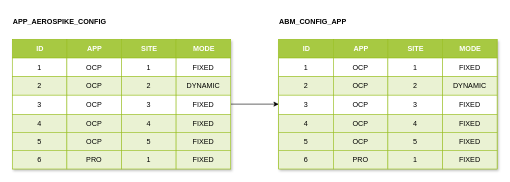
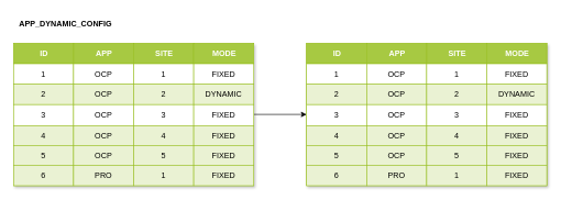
  <mxCell id="0" />
  <mxCell id="1" parent="0" />
  <mxCell id="2" value="" style="edgeStyle=orthogonalEdgeStyle;rounded=0;orthogonalLoop=1;jettySize=auto;html=1;" edge="1" parent="1" source="3" target="39"><mxGeometry relative="1" as="geometry" /></mxCell>
  <mxCell id="3" value="4" style="childLayout=tableLayout;recursiveResize=0;strokeColor=#98bf21;fillColor=#A7C942;shadow=1;" vertex="1" parent="1"><mxGeometry x="20" y="65" width="364" height="215.75" as="geometry" /></mxCell>
  <mxCell id="4" style="shape=tableRow;horizontal=0;startSize=0;swimlaneHead=0;swimlaneBody=0;top=0;left=0;bottom=0;right=0;dropTarget=0;collapsible=0;recursiveResize=0;expand=0;fontStyle=0;strokeColor=inherit;fillColor=#ffffff;" vertex="1" parent="3"><mxGeometry width="364" height="31" as="geometry" /></mxCell>
  <mxCell id="5" value="ID" style="connectable=0;recursiveResize=0;strokeColor=inherit;fillColor=#A7C942;align=center;fontStyle=1;fontColor=#FFFFFF;html=1;" vertex="1" parent="4"><mxGeometry width="91" height="31" as="geometry"><mxRectangle width="91" height="31" as="alternateBounds" /></mxGeometry></mxCell>
  <mxCell id="6" value="APP" style="connectable=0;recursiveResize=0;strokeColor=inherit;fillColor=#A7C942;align=center;fontStyle=1;fontColor=#FFFFFF;html=1;" vertex="1" parent="4"><mxGeometry x="91" width="91" height="31" as="geometry"><mxRectangle width="91" height="31" as="alternateBounds" /></mxGeometry></mxCell>
  <mxCell id="7" value="SITE" style="connectable=0;recursiveResize=0;strokeColor=inherit;fillColor=#A7C942;align=center;fontStyle=1;fontColor=#FFFFFF;html=1;" vertex="1" parent="4"><mxGeometry x="182" width="91" height="31" as="geometry"><mxRectangle width="91" height="31" as="alternateBounds" /></mxGeometry></mxCell>
  <mxCell id="8" value="MODE" style="connectable=0;recursiveResize=0;strokeColor=inherit;fillColor=#A7C942;align=center;fontStyle=1;fontColor=#FFFFFF;html=1;" vertex="1" parent="4"><mxGeometry x="273" width="91" height="31" as="geometry"><mxRectangle width="91" height="31" as="alternateBounds" /></mxGeometry></mxCell>
  <mxCell id="9" value="" style="shape=tableRow;horizontal=0;startSize=0;swimlaneHead=0;swimlaneBody=0;top=0;left=0;bottom=0;right=0;dropTarget=0;collapsible=0;recursiveResize=0;expand=0;fontStyle=0;strokeColor=inherit;fillColor=#ffffff;" vertex="1" parent="3"><mxGeometry y="31" width="364" height="31" as="geometry" /></mxCell>
  <mxCell id="10" value="1" style="connectable=0;recursiveResize=0;strokeColor=inherit;fillColor=inherit;align=center;whiteSpace=wrap;html=1;" vertex="1" parent="9"><mxGeometry width="91" height="31" as="geometry"><mxRectangle width="91" height="31" as="alternateBounds" /></mxGeometry></mxCell>
  <mxCell id="11" value="OCP" style="connectable=0;recursiveResize=0;strokeColor=inherit;fillColor=inherit;align=center;whiteSpace=wrap;html=1;" vertex="1" parent="9"><mxGeometry x="91" width="91" height="31" as="geometry"><mxRectangle width="91" height="31" as="alternateBounds" /></mxGeometry></mxCell>
  <mxCell id="12" value="1" style="connectable=0;recursiveResize=0;strokeColor=inherit;fillColor=inherit;align=center;whiteSpace=wrap;html=1;" vertex="1" parent="9"><mxGeometry x="182" width="91" height="31" as="geometry"><mxRectangle width="91" height="31" as="alternateBounds" /></mxGeometry></mxCell>
  <mxCell id="13" value="FIXED" style="connectable=0;recursiveResize=0;strokeColor=inherit;fillColor=inherit;align=center;whiteSpace=wrap;html=1;" vertex="1" parent="9"><mxGeometry x="273" width="91" height="31" as="geometry"><mxRectangle width="91" height="31" as="alternateBounds" /></mxGeometry></mxCell>
  <mxCell id="14" value="" style="shape=tableRow;horizontal=0;startSize=0;swimlaneHead=0;swimlaneBody=0;top=0;left=0;bottom=0;right=0;dropTarget=0;collapsible=0;recursiveResize=0;expand=0;fontStyle=1;strokeColor=inherit;fillColor=#EAF2D3;" vertex="1" parent="3"><mxGeometry y="62" width="364" height="31" as="geometry" /></mxCell>
  <mxCell id="15" value="2" style="connectable=0;recursiveResize=0;strokeColor=inherit;fillColor=inherit;whiteSpace=wrap;html=1;" vertex="1" parent="14"><mxGeometry width="91" height="31" as="geometry"><mxRectangle width="91" height="31" as="alternateBounds" /></mxGeometry></mxCell>
  <mxCell id="16" value="OCP" style="connectable=0;recursiveResize=0;strokeColor=inherit;fillColor=inherit;whiteSpace=wrap;html=1;" vertex="1" parent="14"><mxGeometry x="91" width="91" height="31" as="geometry"><mxRectangle width="91" height="31" as="alternateBounds" /></mxGeometry></mxCell>
  <mxCell id="17" value="2" style="connectable=0;recursiveResize=0;strokeColor=inherit;fillColor=inherit;whiteSpace=wrap;html=1;" vertex="1" parent="14"><mxGeometry x="182" width="91" height="31" as="geometry"><mxRectangle width="91" height="31" as="alternateBounds" /></mxGeometry></mxCell>
  <mxCell id="18" value="DYNAMIC" style="connectable=0;recursiveResize=0;strokeColor=inherit;fillColor=inherit;whiteSpace=wrap;html=1;" vertex="1" parent="14"><mxGeometry x="273" width="91" height="31" as="geometry"><mxRectangle width="91" height="31" as="alternateBounds" /></mxGeometry></mxCell>
  <mxCell id="19" value="" style="shape=tableRow;horizontal=0;startSize=0;swimlaneHead=0;swimlaneBody=0;top=0;left=0;bottom=0;right=0;dropTarget=0;collapsible=0;recursiveResize=0;expand=0;fontStyle=0;strokeColor=inherit;fillColor=#ffffff;" vertex="1" parent="3"><mxGeometry y="93" width="364" height="32" as="geometry" /></mxCell>
  <mxCell id="20" value="3" style="connectable=0;recursiveResize=0;strokeColor=inherit;fillColor=inherit;fontStyle=0;align=center;whiteSpace=wrap;html=1;" vertex="1" parent="19"><mxGeometry width="91" height="32" as="geometry"><mxRectangle width="91" height="32" as="alternateBounds" /></mxGeometry></mxCell>
  <mxCell id="21" value="OCP" style="connectable=0;recursiveResize=0;strokeColor=inherit;fillColor=inherit;fontStyle=0;align=center;whiteSpace=wrap;html=1;" vertex="1" parent="19"><mxGeometry x="91" width="91" height="32" as="geometry"><mxRectangle width="91" height="32" as="alternateBounds" /></mxGeometry></mxCell>
  <mxCell id="22" value="3" style="connectable=0;recursiveResize=0;strokeColor=inherit;fillColor=inherit;fontStyle=0;align=center;whiteSpace=wrap;html=1;" vertex="1" parent="19"><mxGeometry x="182" width="91" height="32" as="geometry"><mxRectangle width="91" height="32" as="alternateBounds" /></mxGeometry></mxCell>
  <mxCell id="23" value="FIXED" style="connectable=0;recursiveResize=0;strokeColor=inherit;fillColor=inherit;fontStyle=0;align=center;whiteSpace=wrap;html=1;" vertex="1" parent="19"><mxGeometry x="273" width="91" height="32" as="geometry"><mxRectangle width="91" height="32" as="alternateBounds" /></mxGeometry></mxCell>
  <mxCell id="24" value="" style="shape=tableRow;horizontal=0;startSize=0;swimlaneHead=0;swimlaneBody=0;top=0;left=0;bottom=0;right=0;dropTarget=0;collapsible=0;recursiveResize=0;expand=0;fontStyle=1;strokeColor=inherit;fillColor=#EAF2D3;" vertex="1" parent="3"><mxGeometry y="125" width="364" height="30" as="geometry" /></mxCell>
  <mxCell id="25" value="4" style="connectable=0;recursiveResize=0;strokeColor=inherit;fillColor=inherit;whiteSpace=wrap;html=1;" vertex="1" parent="24"><mxGeometry width="91" height="30" as="geometry"><mxRectangle width="91" height="30" as="alternateBounds" /></mxGeometry></mxCell>
  <mxCell id="26" value="OCP" style="connectable=0;recursiveResize=0;strokeColor=inherit;fillColor=inherit;whiteSpace=wrap;html=1;" vertex="1" parent="24"><mxGeometry x="91" width="91" height="30" as="geometry"><mxRectangle width="91" height="30" as="alternateBounds" /></mxGeometry></mxCell>
  <mxCell id="27" value="4" style="connectable=0;recursiveResize=0;strokeColor=inherit;fillColor=inherit;whiteSpace=wrap;html=1;" vertex="1" parent="24"><mxGeometry x="182" width="91" height="30" as="geometry"><mxRectangle width="91" height="30" as="alternateBounds" /></mxGeometry></mxCell>
  <mxCell id="28" value="FIXED" style="connectable=0;recursiveResize=0;strokeColor=inherit;fillColor=inherit;whiteSpace=wrap;html=1;" vertex="1" parent="24"><mxGeometry x="273" width="91" height="30" as="geometry"><mxRectangle width="91" height="30" as="alternateBounds" /></mxGeometry></mxCell>
  <mxCell id="29" value="" style="shape=tableRow;horizontal=0;startSize=0;swimlaneHead=0;swimlaneBody=0;top=0;left=0;bottom=0;right=0;dropTarget=0;collapsible=0;recursiveResize=0;expand=0;fontStyle=1;strokeColor=inherit;fillColor=#EAF2D3;" vertex="1" parent="3"><mxGeometry y="155" width="364" height="30" as="geometry" /></mxCell>
  <mxCell id="30" value="5" style="connectable=0;recursiveResize=0;strokeColor=inherit;fillColor=inherit;whiteSpace=wrap;html=1;" vertex="1" parent="29"><mxGeometry width="91" height="30" as="geometry"><mxRectangle width="91" height="30" as="alternateBounds" /></mxGeometry></mxCell>
  <mxCell id="31" value="OCP" style="connectable=0;recursiveResize=0;strokeColor=inherit;fillColor=inherit;whiteSpace=wrap;html=1;" vertex="1" parent="29"><mxGeometry x="91" width="91" height="30" as="geometry"><mxRectangle width="91" height="30" as="alternateBounds" /></mxGeometry></mxCell>
  <mxCell id="32" value="5" style="connectable=0;recursiveResize=0;strokeColor=inherit;fillColor=inherit;whiteSpace=wrap;html=1;" vertex="1" parent="29"><mxGeometry x="182" width="91" height="30" as="geometry"><mxRectangle width="91" height="30" as="alternateBounds" /></mxGeometry></mxCell>
  <mxCell id="33" value="FIXED" style="connectable=0;recursiveResize=0;strokeColor=inherit;fillColor=inherit;whiteSpace=wrap;html=1;" vertex="1" parent="29"><mxGeometry x="273" width="91" height="30" as="geometry"><mxRectangle width="91" height="30" as="alternateBounds" /></mxGeometry></mxCell>
  <mxCell id="34" value="" style="shape=tableRow;horizontal=0;startSize=0;swimlaneHead=0;swimlaneBody=0;top=0;left=0;bottom=0;right=0;dropTarget=0;collapsible=0;recursiveResize=0;expand=0;fontStyle=1;strokeColor=inherit;fillColor=#EAF2D3;" vertex="1" parent="3"><mxGeometry y="185" width="364" height="31" as="geometry" /></mxCell>
  <mxCell id="35" value="6" style="connectable=0;recursiveResize=0;strokeColor=inherit;fillColor=inherit;whiteSpace=wrap;html=1;" vertex="1" parent="34"><mxGeometry width="91" height="31" as="geometry"><mxRectangle width="91" height="31" as="alternateBounds" /></mxGeometry></mxCell>
  <mxCell id="36" value="PRO" style="connectable=0;recursiveResize=0;strokeColor=inherit;fillColor=inherit;whiteSpace=wrap;html=1;" vertex="1" parent="34"><mxGeometry x="91" width="91" height="31" as="geometry"><mxRectangle width="91" height="31" as="alternateBounds" /></mxGeometry></mxCell>
  <mxCell id="37" value="1" style="connectable=0;recursiveResize=0;strokeColor=inherit;fillColor=inherit;whiteSpace=wrap;html=1;" vertex="1" parent="34"><mxGeometry x="182" width="91" height="31" as="geometry"><mxRectangle width="91" height="31" as="alternateBounds" /></mxGeometry></mxCell>
  <mxCell id="38" value="FIXED" style="connectable=0;recursiveResize=0;strokeColor=inherit;fillColor=inherit;whiteSpace=wrap;html=1;" vertex="1" parent="34"><mxGeometry x="273" width="91" height="31" as="geometry"><mxRectangle width="91" height="31" as="alternateBounds" /></mxGeometry></mxCell>
  <mxCell id="39" value="4" style="childLayout=tableLayout;recursiveResize=0;strokeColor=#98bf21;fillColor=#A7C942;shadow=1;" vertex="1" parent="1"><mxGeometry x="464" y="65" width="364" height="215.75" as="geometry" /></mxCell>
  <mxCell id="40" style="shape=tableRow;horizontal=0;startSize=0;swimlaneHead=0;swimlaneBody=0;top=0;left=0;bottom=0;right=0;dropTarget=0;collapsible=0;recursiveResize=0;expand=0;fontStyle=0;strokeColor=inherit;fillColor=#ffffff;" vertex="1" parent="39"><mxGeometry width="364" height="31" as="geometry" /></mxCell>
  <mxCell id="41" value="ID" style="connectable=0;recursiveResize=0;strokeColor=inherit;fillColor=#A7C942;align=center;fontStyle=1;fontColor=#FFFFFF;html=1;" vertex="1" parent="40"><mxGeometry width="91" height="31" as="geometry"><mxRectangle width="91" height="31" as="alternateBounds" /></mxGeometry></mxCell>
  <mxCell id="42" value="APP" style="connectable=0;recursiveResize=0;strokeColor=inherit;fillColor=#A7C942;align=center;fontStyle=1;fontColor=#FFFFFF;html=1;" vertex="1" parent="40"><mxGeometry x="91" width="91" height="31" as="geometry"><mxRectangle width="91" height="31" as="alternateBounds" /></mxGeometry></mxCell>
  <mxCell id="43" value="SITE" style="connectable=0;recursiveResize=0;strokeColor=inherit;fillColor=#A7C942;align=center;fontStyle=1;fontColor=#FFFFFF;html=1;" vertex="1" parent="40"><mxGeometry x="182" width="91" height="31" as="geometry"><mxRectangle width="91" height="31" as="alternateBounds" /></mxGeometry></mxCell>
  <mxCell id="44" value="MODE" style="connectable=0;recursiveResize=0;strokeColor=inherit;fillColor=#A7C942;align=center;fontStyle=1;fontColor=#FFFFFF;html=1;" vertex="1" parent="40"><mxGeometry x="273" width="91" height="31" as="geometry"><mxRectangle width="91" height="31" as="alternateBounds" /></mxGeometry></mxCell>
  <mxCell id="45" value="" style="shape=tableRow;horizontal=0;startSize=0;swimlaneHead=0;swimlaneBody=0;top=0;left=0;bottom=0;right=0;dropTarget=0;collapsible=0;recursiveResize=0;expand=0;fontStyle=0;strokeColor=inherit;fillColor=#ffffff;" vertex="1" parent="39"><mxGeometry y="31" width="364" height="31" as="geometry" /></mxCell>
  <mxCell id="46" value="1" style="connectable=0;recursiveResize=0;strokeColor=inherit;fillColor=inherit;align=center;whiteSpace=wrap;html=1;" vertex="1" parent="45"><mxGeometry width="91" height="31" as="geometry"><mxRectangle width="91" height="31" as="alternateBounds" /></mxGeometry></mxCell>
  <mxCell id="47" value="OCP" style="connectable=0;recursiveResize=0;strokeColor=inherit;fillColor=inherit;align=center;whiteSpace=wrap;html=1;" vertex="1" parent="45"><mxGeometry x="91" width="91" height="31" as="geometry"><mxRectangle width="91" height="31" as="alternateBounds" /></mxGeometry></mxCell>
  <mxCell id="48" value="1" style="connectable=0;recursiveResize=0;strokeColor=inherit;fillColor=inherit;align=center;whiteSpace=wrap;html=1;" vertex="1" parent="45"><mxGeometry x="182" width="91" height="31" as="geometry"><mxRectangle width="91" height="31" as="alternateBounds" /></mxGeometry></mxCell>
  <mxCell id="49" value="FIXED" style="connectable=0;recursiveResize=0;strokeColor=inherit;fillColor=inherit;align=center;whiteSpace=wrap;html=1;" vertex="1" parent="45"><mxGeometry x="273" width="91" height="31" as="geometry"><mxRectangle width="91" height="31" as="alternateBounds" /></mxGeometry></mxCell>
  <mxCell id="50" value="" style="shape=tableRow;horizontal=0;startSize=0;swimlaneHead=0;swimlaneBody=0;top=0;left=0;bottom=0;right=0;dropTarget=0;collapsible=0;recursiveResize=0;expand=0;fontStyle=1;strokeColor=inherit;fillColor=#EAF2D3;" vertex="1" parent="39"><mxGeometry y="62" width="364" height="31" as="geometry" /></mxCell>
  <mxCell id="51" value="2" style="connectable=0;recursiveResize=0;strokeColor=inherit;fillColor=inherit;whiteSpace=wrap;html=1;" vertex="1" parent="50"><mxGeometry width="91" height="31" as="geometry"><mxRectangle width="91" height="31" as="alternateBounds" /></mxGeometry></mxCell>
  <mxCell id="52" value="OCP" style="connectable=0;recursiveResize=0;strokeColor=inherit;fillColor=inherit;whiteSpace=wrap;html=1;" vertex="1" parent="50"><mxGeometry x="91" width="91" height="31" as="geometry"><mxRectangle width="91" height="31" as="alternateBounds" /></mxGeometry></mxCell>
  <mxCell id="53" value="2" style="connectable=0;recursiveResize=0;strokeColor=inherit;fillColor=inherit;whiteSpace=wrap;html=1;" vertex="1" parent="50"><mxGeometry x="182" width="91" height="31" as="geometry"><mxRectangle width="91" height="31" as="alternateBounds" /></mxGeometry></mxCell>
  <mxCell id="54" value="DYNAMIC" style="connectable=0;recursiveResize=0;strokeColor=inherit;fillColor=inherit;whiteSpace=wrap;html=1;" vertex="1" parent="50"><mxGeometry x="273" width="91" height="31" as="geometry"><mxRectangle width="91" height="31" as="alternateBounds" /></mxGeometry></mxCell>
  <mxCell id="55" value="" style="shape=tableRow;horizontal=0;startSize=0;swimlaneHead=0;swimlaneBody=0;top=0;left=0;bottom=0;right=0;dropTarget=0;collapsible=0;recursiveResize=0;expand=0;fontStyle=0;strokeColor=inherit;fillColor=#ffffff;" vertex="1" parent="39"><mxGeometry y="93" width="364" height="32" as="geometry" /></mxCell>
  <mxCell id="56" value="3" style="connectable=0;recursiveResize=0;strokeColor=inherit;fillColor=inherit;fontStyle=0;align=center;whiteSpace=wrap;html=1;" vertex="1" parent="55"><mxGeometry width="91" height="32" as="geometry"><mxRectangle width="91" height="32" as="alternateBounds" /></mxGeometry></mxCell>
  <mxCell id="57" value="OCP" style="connectable=0;recursiveResize=0;strokeColor=inherit;fillColor=inherit;fontStyle=0;align=center;whiteSpace=wrap;html=1;" vertex="1" parent="55"><mxGeometry x="91" width="91" height="32" as="geometry"><mxRectangle width="91" height="32" as="alternateBounds" /></mxGeometry></mxCell>
  <mxCell id="58" value="3" style="connectable=0;recursiveResize=0;strokeColor=inherit;fillColor=inherit;fontStyle=0;align=center;whiteSpace=wrap;html=1;" vertex="1" parent="55"><mxGeometry x="182" width="91" height="32" as="geometry"><mxRectangle width="91" height="32" as="alternateBounds" /></mxGeometry></mxCell>
  <mxCell id="59" value="FIXED" style="connectable=0;recursiveResize=0;strokeColor=inherit;fillColor=inherit;fontStyle=0;align=center;whiteSpace=wrap;html=1;" vertex="1" parent="55"><mxGeometry x="273" width="91" height="32" as="geometry"><mxRectangle width="91" height="32" as="alternateBounds" /></mxGeometry></mxCell>
  <mxCell id="60" value="" style="shape=tableRow;horizontal=0;startSize=0;swimlaneHead=0;swimlaneBody=0;top=0;left=0;bottom=0;right=0;dropTarget=0;collapsible=0;recursiveResize=0;expand=0;fontStyle=1;strokeColor=inherit;fillColor=#EAF2D3;" vertex="1" parent="39"><mxGeometry y="125" width="364" height="30" as="geometry" /></mxCell>
  <mxCell id="61" value="4" style="connectable=0;recursiveResize=0;strokeColor=inherit;fillColor=inherit;whiteSpace=wrap;html=1;" vertex="1" parent="60"><mxGeometry width="91" height="30" as="geometry"><mxRectangle width="91" height="30" as="alternateBounds" /></mxGeometry></mxCell>
  <mxCell id="62" value="OCP" style="connectable=0;recursiveResize=0;strokeColor=inherit;fillColor=inherit;whiteSpace=wrap;html=1;" vertex="1" parent="60"><mxGeometry x="91" width="91" height="30" as="geometry"><mxRectangle width="91" height="30" as="alternateBounds" /></mxGeometry></mxCell>
  <mxCell id="63" value="4" style="connectable=0;recursiveResize=0;strokeColor=inherit;fillColor=inherit;whiteSpace=wrap;html=1;" vertex="1" parent="60"><mxGeometry x="182" width="91" height="30" as="geometry"><mxRectangle width="91" height="30" as="alternateBounds" /></mxGeometry></mxCell>
  <mxCell id="64" value="FIXED" style="connectable=0;recursiveResize=0;strokeColor=inherit;fillColor=inherit;whiteSpace=wrap;html=1;" vertex="1" parent="60"><mxGeometry x="273" width="91" height="30" as="geometry"><mxRectangle width="91" height="30" as="alternateBounds" /></mxGeometry></mxCell>
  <mxCell id="65" value="" style="shape=tableRow;horizontal=0;startSize=0;swimlaneHead=0;swimlaneBody=0;top=0;left=0;bottom=0;right=0;dropTarget=0;collapsible=0;recursiveResize=0;expand=0;fontStyle=1;strokeColor=inherit;fillColor=#EAF2D3;" vertex="1" parent="39"><mxGeometry y="155" width="364" height="30" as="geometry" /></mxCell>
  <mxCell id="66" value="5" style="connectable=0;recursiveResize=0;strokeColor=inherit;fillColor=inherit;whiteSpace=wrap;html=1;" vertex="1" parent="65"><mxGeometry width="91" height="30" as="geometry"><mxRectangle width="91" height="30" as="alternateBounds" /></mxGeometry></mxCell>
  <mxCell id="67" value="OCP" style="connectable=0;recursiveResize=0;strokeColor=inherit;fillColor=inherit;whiteSpace=wrap;html=1;" vertex="1" parent="65"><mxGeometry x="91" width="91" height="30" as="geometry"><mxRectangle width="91" height="30" as="alternateBounds" /></mxGeometry></mxCell>
  <mxCell id="68" value="5" style="connectable=0;recursiveResize=0;strokeColor=inherit;fillColor=inherit;whiteSpace=wrap;html=1;" vertex="1" parent="65"><mxGeometry x="182" width="91" height="30" as="geometry"><mxRectangle width="91" height="30" as="alternateBounds" /></mxGeometry></mxCell>
  <mxCell id="69" value="FIXED" style="connectable=0;recursiveResize=0;strokeColor=inherit;fillColor=inherit;whiteSpace=wrap;html=1;" vertex="1" parent="65"><mxGeometry x="273" width="91" height="30" as="geometry"><mxRectangle width="91" height="30" as="alternateBounds" /></mxGeometry></mxCell>
  <mxCell id="70" value="" style="shape=tableRow;horizontal=0;startSize=0;swimlaneHead=0;swimlaneBody=0;top=0;left=0;bottom=0;right=0;dropTarget=0;collapsible=0;recursiveResize=0;expand=0;fontStyle=1;strokeColor=inherit;fillColor=#EAF2D3;" vertex="1" parent="39"><mxGeometry y="185" width="364" height="31" as="geometry" /></mxCell>
  <mxCell id="71" value="6" style="connectable=0;recursiveResize=0;strokeColor=inherit;fillColor=inherit;whiteSpace=wrap;html=1;" vertex="1" parent="70"><mxGeometry width="91" height="31" as="geometry"><mxRectangle width="91" height="31" as="alternateBounds" /></mxGeometry></mxCell>
  <mxCell id="72" value="PRO" style="connectable=0;recursiveResize=0;strokeColor=inherit;fillColor=inherit;whiteSpace=wrap;html=1;" vertex="1" parent="70"><mxGeometry x="91" width="91" height="31" as="geometry"><mxRectangle width="91" height="31" as="alternateBounds" /></mxGeometry></mxCell>
  <mxCell id="73" value="1" style="connectable=0;recursiveResize=0;strokeColor=inherit;fillColor=inherit;whiteSpace=wrap;html=1;" vertex="1" parent="70"><mxGeometry x="182" width="91" height="31" as="geometry"><mxRectangle width="91" height="31" as="alternateBounds" /></mxGeometry></mxCell>
  <mxCell id="74" value="FIXED" style="connectable=0;recursiveResize=0;strokeColor=inherit;fillColor=inherit;whiteSpace=wrap;html=1;" vertex="1" parent="70"><mxGeometry x="273" width="91" height="31" as="geometry"><mxRectangle width="91" height="31" as="alternateBounds" /></mxGeometry></mxCell>
- <mxCell id="75" value="APP_AEROSPIKE_CONFIG" style="text;html=1;align=center;verticalAlign=middle;whiteSpace=wrap;rounded=0;fontStyle=1" vertex="1" parent="1"><mxGeometry x="20" y="20" width="158" height="30" as="geometry" /></mxCell>
- <mxCell id="76" value="ABM_CONFIG_APP" style="text;html=1;align=center;verticalAlign=middle;whiteSpace=wrap;rounded=0;fontStyle=1" vertex="1" parent="1"><mxGeometry x="466" y="20" width="110" height="30" as="geometry" /></mxCell>
+ <mxCell id="75" value="APP_DYNAMIC_CONFIG" style="text;html=1;align=center;verticalAlign=middle;whiteSpace=wrap;rounded=0;fontStyle=1" vertex="1" parent="1"><mxGeometry x="20" y="20" width="158" height="30" as="geometry" /></mxCell>
